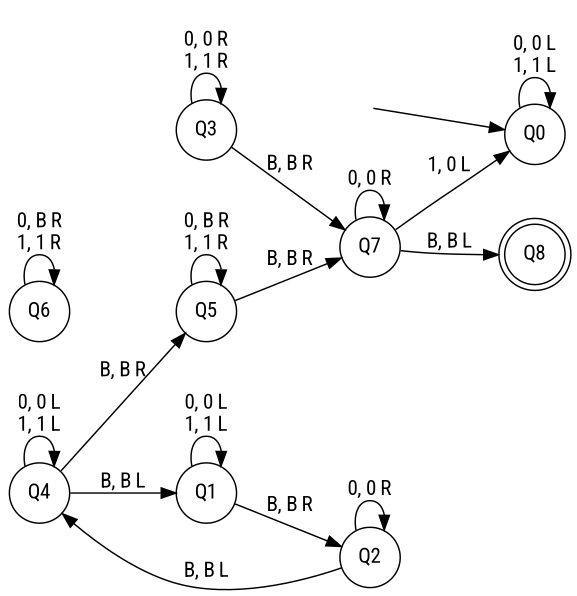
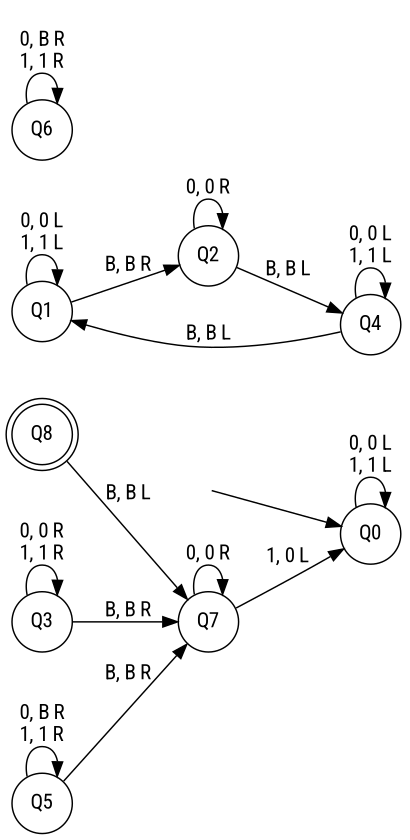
  digraph {
    fontname="Roboto Condensed"
    rankdir=LR
    node [fontname="Roboto Condensed" shape=circle]
    edge [fontname="Roboto Condensed"]
    StartPointer [shape=point style=invis]
    n2 [label=Q0]
    n3 [label=Q1]
    n4 [label=Q2]
    n5 [label=Q8 shape=doublecircle]
    n6 [label=Q4]
    n7 [label=Q3]
    n8 [label=Q7]
    n9 [label=Q5]
    n10 [label=Q6]
    StartPointer -> n2
    n2 -> n2 [label="\n0, 0 L\n1, 1 L"]
    n3 -> n3 [label="\n0, 0 L\n1, 1 L"]
    n3 -> n4 [label="\nB, B R"]
    n4 -> n4 [label="\n0, 0 R"]
    n4 -> n6 [label="\nB, B L"]
    n6 -> n3 [label="\nB, B L"]
    n6 -> n6 [label="\n0, 0 L\n1, 1 L"]
-   n6 -> n9 [label="\nB, B R"]
    n7 -> n7 [label="\n0, 0 R\n1, 1 R"]
    n7 -> n8 [label="\nB, B R"]
    n8 -> n2 [label="\n1, 0 L"]
-   n8 -> n5 [label="\nB, B L"]
+   n5 -> n8 [label="\nB, B L"]
    n8 -> n8 [label="\n0, 0 R"]
    n9 -> n8 [label="\nB, B R"]
    n9 -> n9 [label="\n0, B R\n1, 1 R"]
    n10 -> n10 [label="\n0, B R\n1, 1 R"]
  }
